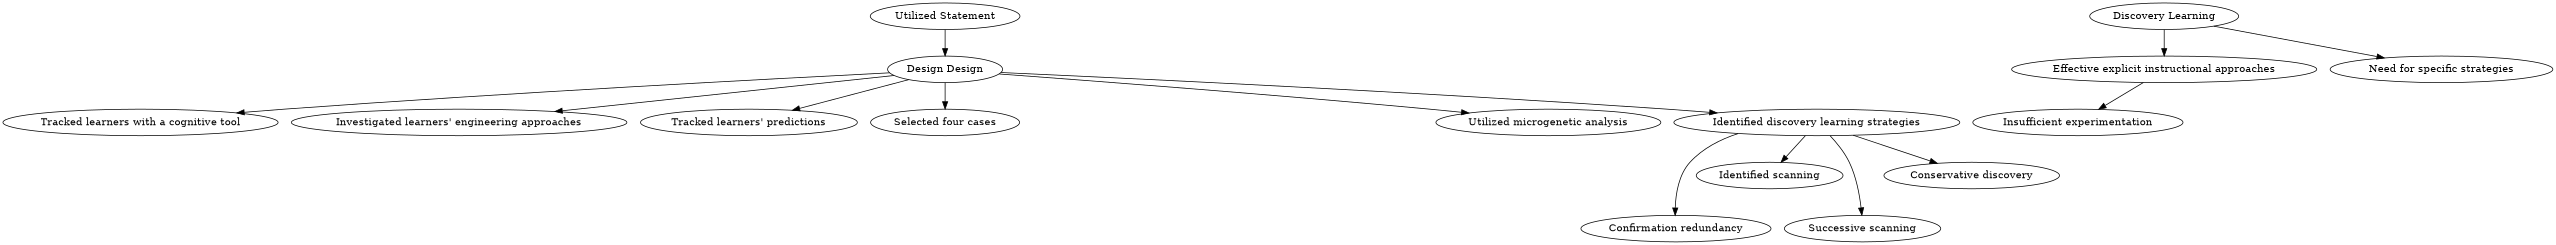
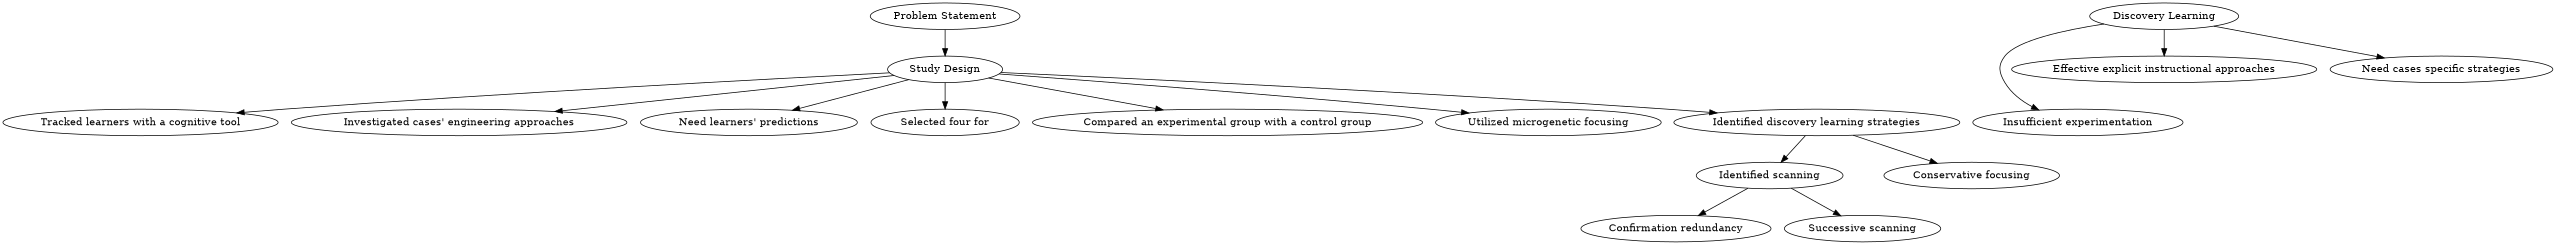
  digraph {
-   "Problem Statement" [label="Utilized Statement"]
-   "Study Design" [label="Design Design"]
+   "Problem Statement"
+   "Study Design"
    "Discovery Learning"
    "Insufficient experimentation"
    "Effective explicit instructional approaches"
-   "Need for specific strategies"
+   "Need for specific strategies" [label="Need cases specific strategies"]
    n7 [label="Tracked learners with a cognitive tool"]
-   "Investigated learners' engineering approaches"
-   "Tracked learners' predictions"
-   "Selected four cases"
-   "Utilized microgenetic analysis"
+   "Investigated learners' engineering approaches" [label="Investigated cases' engineering approaches"]
+   "Tracked learners' predictions" [label="Need learners' predictions"]
+   "Selected four cases" [label="Selected four for"]
+   "Compared an experimental group with a control group"
+   "Utilized microgenetic analysis" [label="Utilized microgenetic focusing"]
    "Identified discovery learning strategies"
    "Confirmation redundancy"
    n15 [label="Identified scanning"]
    "Successive scanning"
-   "Conservative focusing" [label="Conservative discovery"]
+   "Conservative focusing"
    "Problem Statement" -> "Study Design"
    "Study Design" -> n7
    "Study Design" -> "Investigated learners' engineering approaches"
    "Study Design" -> "Tracked learners' predictions"
    "Study Design" -> "Selected four cases"
+   "Study Design" -> "Compared an experimental group with a control group"
    "Study Design" -> "Utilized microgenetic analysis"
    "Study Design" -> "Identified discovery learning strategies"
-   "Effective explicit instructional approaches" -> "Insufficient experimentation"
+   "Discovery Learning" -> "Insufficient experimentation"
    "Discovery Learning" -> "Effective explicit instructional approaches"
    "Discovery Learning" -> "Need for specific strategies"
-   "Identified discovery learning strategies" -> "Confirmation redundancy"
+   n15 -> "Confirmation redundancy"
    "Identified discovery learning strategies" -> n15
-   "Identified discovery learning strategies" -> "Successive scanning"
+   n15 -> "Successive scanning"
    "Identified discovery learning strategies" -> "Conservative focusing"
  }
